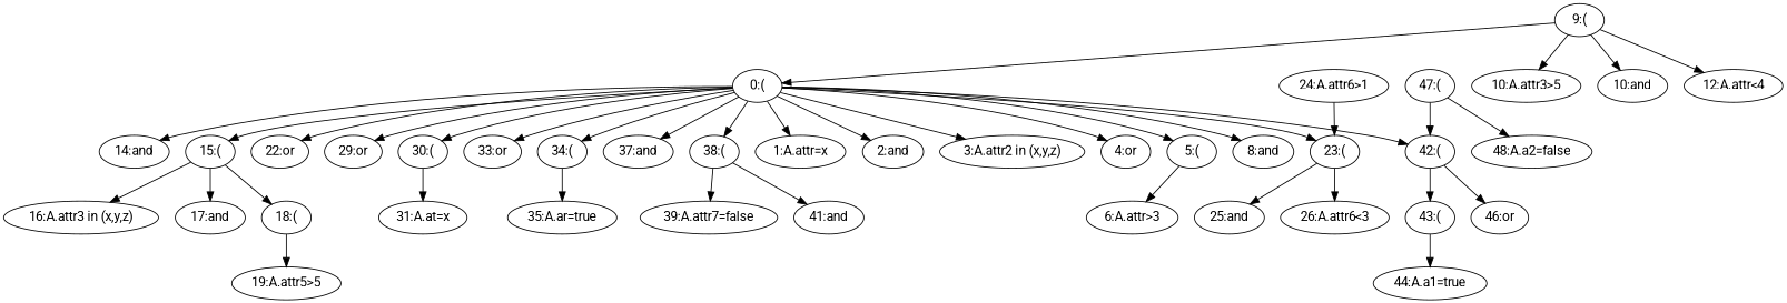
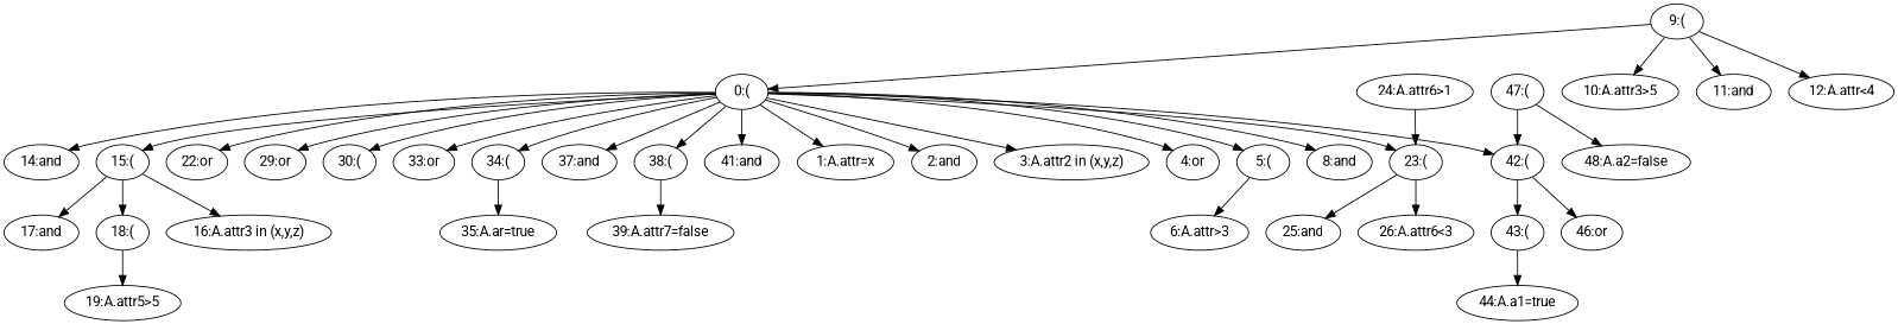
  digraph {
    fontname=Roboto
    node [fontname=Roboto]
    edge [fontname=Roboto]
    n1 [label="0:("]
    n2 [label="1:A.attr=x"]
    n3 [label="2:and"]
    n4 [label="3:A.attr2 in (x,y,z)"]
    n5 [label="4:or"]
    n6 [label="5:("]
    n7 [label="8:and"]
    n8 [label="14:and"]
    n9 [label="15:("]
    n10 [label="22:or"]
    n11 [label="23:("]
    n12 [label="29:or"]
    n13 [label="30:("]
    n14 [label="33:or"]
    n15 [label="34:("]
    n16 [label="37:and"]
    n17 [label="38:("]
    n18 [label="41:and"]
    n19 [label="42:("]
    n20 [label="6:A.attr>3"]
    n21 [label="9:("]
    n22 [label="10:A.attr3>5"]
-   n23 [label="10:and"]
+   n23 [label="11:and"]
    n24 [label="12:A.attr<4"]
    n25 [label="16:A.attr3 in (x,y,z)"]
    n26 [label="17:and"]
    n27 [label="18:("]
    n28 [label="25:and"]
    n29 [label="26:A.attr6<3"]
-   n30 [label="31:A.at=x"]
    n31 [label="35:A.ar=true"]
    n32 [label="39:A.attr7=false"]
    n33 [label="43:("]
    n34 [label="46:or"]
    n35 [label="19:A.attr5>5"]
    n36 [label="24:A.attr6>1"]
    n37 [label="44:A.a1=true"]
    n38 [label="47:("]
    n39 [label="48:A.a2=false"]
    n1 -> n2
    n1 -> n3
    n1 -> n4
    n1 -> n5
    n1 -> n6
    n1 -> n7
    n1 -> n8
    n1 -> n9
    n1 -> n10
    n1 -> n11
    n1 -> n12
    n1 -> n13
    n1 -> n14
    n1 -> n15
    n1 -> n16
    n1 -> n17
-   n17 -> n18
+   n1 -> n18
    n1 -> n19
    n6 -> n20
    n9 -> n25
    n9 -> n26
    n9 -> n27
    n11 -> n28
    n11 -> n29
-   n13 -> n30
    n15 -> n31
    n17 -> n32
    n19 -> n33
    n19 -> n34
    n21 -> n1
    n21 -> n22
    n21 -> n23
    n21 -> n24
    n27 -> n35
    n33 -> n37
    n36 -> n11
    n38 -> n19
    n38 -> n39
  }
